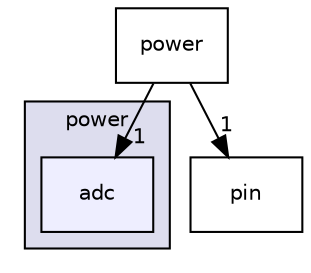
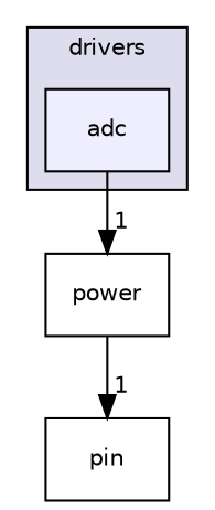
  digraph {
    compound=true
    node [fontname=Helvetica fontsize=10 shape=box]
    edge [headlabel=1 labeldistance=1.5 labelfontname=Helvetica labelfontsize=10]
    n1 [fillcolor="#eeeeff" label=adc pencolor=black style=filled]
    n2 [label=power]
    n3 [label=pin]
    subgraph cluster_1 {
      bgcolor="#ddddee"
      fontname=Helvetica
      fontsize=10
-     label=power
+     label=drivers
      pencolor=black
      n1
    }
-   n2 -> n1
+   n1 -> n2
    n2 -> n3
  }
